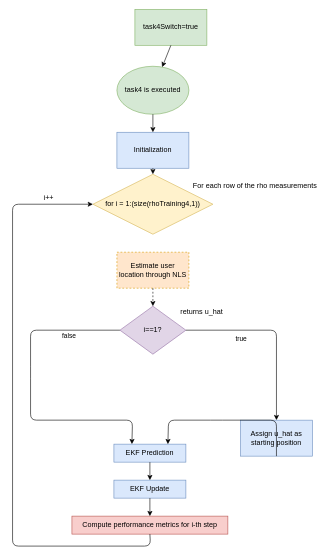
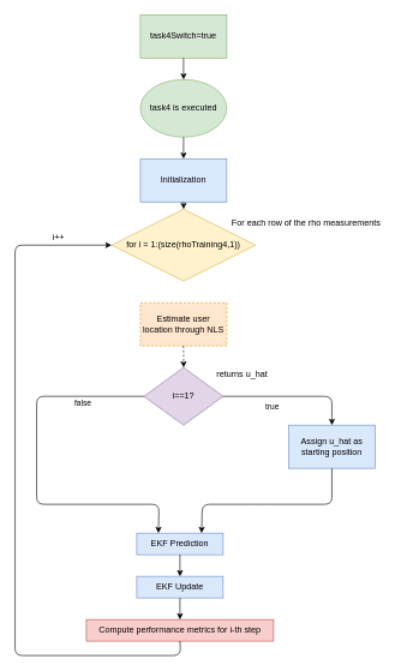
  <mxCell id="0" />
  <mxCell id="1" parent="0" />
  <mxCell id="2" value="Estimate user location through NLS" style="rounded=0;whiteSpace=wrap;html=1;fillColor=#ffe6cc;strokeColor=#d79b00;dashed=1;" vertex="1" parent="1"><mxGeometry x="194" y="420" width="120" height="60" as="geometry" /></mxCell>
  <mxCell id="3" value="for i = 1:(size(rhoTraining4,1))" style="rhombus;whiteSpace=wrap;html=1;fillColor=#fff2cc;strokeColor=#d6b656;" vertex="1" parent="1"><mxGeometry x="154" y="290" width="200" height="100" as="geometry" /></mxCell>
  <mxCell id="4" value="task4 is executed" style="ellipse;whiteSpace=wrap;html=1;fillColor=#d5e8d4;strokeColor=#82b366;" vertex="1" parent="1"><mxGeometry x="194" y="110" width="120" height="80" as="geometry" /></mxCell>
- <mxCell id="5" value="task4Switch=true" style="rounded=0;whiteSpace=wrap;html=1;fillColor=#d5e8d4;strokeColor=#82b366;" vertex="1" parent="1"><mxGeometry x="224" y="15" width="120" height="60" as="geometry" /></mxCell>
+ <mxCell id="5" value="task4Switch=true" style="rounded=0;whiteSpace=wrap;html=1;fillColor=#d5e8d4;strokeColor=#82b366;" vertex="1" parent="1"><mxGeometry x="194" y="20" width="120" height="60" as="geometry" /></mxCell>
  <mxCell id="6" value="" style="endArrow=classic;html=1;exitX=0.5;exitY=1;exitDx=0;exitDy=0;" edge="1" parent="1" source="5" target="4"><mxGeometry width="50" height="50" relative="1" as="geometry"><mxPoint x="290" y="250" as="sourcePoint" /><mxPoint x="340" y="200" as="targetPoint" /></mxGeometry></mxCell>
  <mxCell id="7" value="&amp;nbsp;" style="text;html=1;align=center;verticalAlign=middle;resizable=0;points=[];autosize=1;" vertex="1" parent="1"><mxGeometry x="280" y="390" width="20" height="20" as="geometry" /></mxCell>
  <mxCell id="8" value="For each row of the rho measurements" style="text;html=1;align=center;verticalAlign=middle;resizable=0;points=[];autosize=1;" vertex="1" parent="1"><mxGeometry x="314" y="300" width="220" height="20" as="geometry" /></mxCell>
  <mxCell id="9" value="" style="endArrow=classic;html=1;exitX=0.5;exitY=1;exitDx=0;exitDy=0;entryX=0.5;entryY=0;entryDx=0;entryDy=0;" edge="1" parent="1" source="4" target="25"><mxGeometry width="50" height="50" relative="1" as="geometry"><mxPoint x="290" y="450" as="sourcePoint" /><mxPoint x="340" y="400" as="targetPoint" /></mxGeometry></mxCell>
  <mxCell id="10" value="" style="endArrow=classic;html=1;exitX=0.5;exitY=1;exitDx=0;exitDy=0;entryX=0.5;entryY=0;entryDx=0;entryDy=0;dashed=1;" edge="1" parent="1" source="2" target="12"><mxGeometry width="50" height="50" relative="1" as="geometry"><mxPoint x="290" y="640" as="sourcePoint" /><mxPoint x="254" y="610" as="targetPoint" /></mxGeometry></mxCell>
  <mxCell id="11" value="returns u_hat" style="text;html=1;align=center;verticalAlign=middle;resizable=0;points=[];autosize=1;" vertex="1" parent="1"><mxGeometry x="290" y="510" width="90" height="20" as="geometry" /></mxCell>
  <mxCell id="12" value="i==1?" style="rhombus;whiteSpace=wrap;html=1;fillColor=#e1d5e7;strokeColor=#9673a6;" vertex="1" parent="1"><mxGeometry x="199" y="510" width="110" height="80" as="geometry" /></mxCell>
  <mxCell id="13" value="" style="endArrow=classic;html=1;exitX=1;exitY=0.5;exitDx=0;exitDy=0;entryX=0.5;entryY=0;entryDx=0;entryDy=0;" edge="1" parent="1" source="12" target="15"><mxGeometry width="50" height="50" relative="1" as="geometry"><mxPoint x="290" y="750" as="sourcePoint" /><mxPoint x="460" y="690" as="targetPoint" /><Array as="points"><mxPoint x="460" y="550" /></Array></mxGeometry></mxCell>
  <mxCell id="14" value="true" style="edgeLabel;html=1;align=center;verticalAlign=middle;resizable=0;points=[];" vertex="1" connectable="0" parent="13"><mxGeometry x="-0.564" y="-2" relative="1" as="geometry"><mxPoint x="25.2" y="11.51" as="offset" /></mxGeometry></mxCell>
- <mxCell id="15" value="Assign u_hat as starting position" style="rounded=0;whiteSpace=wrap;html=1;fillColor=#dae8fc;strokeColor=#6c8ebf;" vertex="1" parent="1"><mxGeometry x="400" y="700" width="120" height="60" as="geometry" /></mxCell>
+ <mxCell id="15" value="Assign u_hat as starting position" style="rounded=0;whiteSpace=wrap;html=1;fillColor=#dae8fc;strokeColor=#6c8ebf;" vertex="1" parent="1"><mxGeometry x="400" y="590" width="120" height="60" as="geometry" /></mxCell>
  <mxCell id="16" value="" style="endArrow=classic;html=1;exitX=0;exitY=0.5;exitDx=0;exitDy=0;entryX=0.25;entryY=0;entryDx=0;entryDy=0;" edge="1" parent="1" source="12" target="18"><mxGeometry width="50" height="50" relative="1" as="geometry"><mxPoint x="180" y="580" as="sourcePoint" /><mxPoint x="50" y="670" as="targetPoint" /><Array as="points"><mxPoint x="50" y="550" /><mxPoint x="50" y="620" /><mxPoint x="50" y="700" /><mxPoint x="220" y="700" /></Array></mxGeometry></mxCell>
  <mxCell id="17" value="false" style="edgeLabel;html=1;align=center;verticalAlign=middle;resizable=0;points=[];" vertex="1" connectable="0" parent="16"><mxGeometry x="-0.564" y="-2" relative="1" as="geometry"><mxPoint x="25.2" y="11.51" as="offset" /></mxGeometry></mxCell>
  <mxCell id="18" value="EKF Prediction" style="rounded=0;whiteSpace=wrap;html=1;fillColor=#dae8fc;strokeColor=#6c8ebf;" vertex="1" parent="1"><mxGeometry x="189" y="740" width="120" height="30" as="geometry" /></mxCell>
  <mxCell id="19" value="EKF Update" style="rounded=0;whiteSpace=wrap;html=1;fillColor=#dae8fc;strokeColor=#6c8ebf;" vertex="1" parent="1"><mxGeometry x="189" y="800" width="120" height="30" as="geometry" /></mxCell>
  <mxCell id="20" value="" style="endArrow=classic;html=1;entryX=0.75;entryY=0;entryDx=0;entryDy=0;exitX=0.5;exitY=1;exitDx=0;exitDy=0;" edge="1" parent="1" source="15" target="18"><mxGeometry width="50" height="50" relative="1" as="geometry"><mxPoint x="290" y="790" as="sourcePoint" /><mxPoint x="340" y="740" as="targetPoint" /><Array as="points"><mxPoint x="460" y="700" /><mxPoint x="360" y="700" /><mxPoint x="280" y="700" /></Array></mxGeometry></mxCell>
  <mxCell id="21" value="" style="endArrow=classic;html=1;exitX=0.5;exitY=1;exitDx=0;exitDy=0;entryX=0.5;entryY=0;entryDx=0;entryDy=0;" edge="1" parent="1" source="18" target="19"><mxGeometry width="50" height="50" relative="1" as="geometry"><mxPoint x="290" y="890" as="sourcePoint" /><mxPoint x="340" y="840" as="targetPoint" /></mxGeometry></mxCell>
  <mxCell id="22" value="Compute performance metrics for i-th step" style="rounded=0;whiteSpace=wrap;html=1;fillColor=#f8cecc;strokeColor=#b85450;" vertex="1" parent="1"><mxGeometry x="119" y="860" width="260" height="30" as="geometry" /></mxCell>
  <mxCell id="23" value="" style="endArrow=classic;html=1;exitX=0.5;exitY=1;exitDx=0;exitDy=0;entryX=0.5;entryY=0;entryDx=0;entryDy=0;" edge="1" parent="1" source="19" target="22"><mxGeometry width="50" height="50" relative="1" as="geometry"><mxPoint x="290" y="1070" as="sourcePoint" /><mxPoint x="340" y="1020" as="targetPoint" /></mxGeometry></mxCell>
  <mxCell id="24" value="" style="endArrow=classic;html=1;exitX=0.5;exitY=1;exitDx=0;exitDy=0;entryX=0;entryY=0.5;entryDx=0;entryDy=0;" edge="1" parent="1" source="22" target="3"><mxGeometry width="50" height="50" relative="1" as="geometry"><mxPoint x="290" y="970" as="sourcePoint" /><mxPoint x="340" y="920" as="targetPoint" /><Array as="points"><mxPoint x="250" y="910" /><mxPoint x="20" y="910" /><mxPoint x="20" y="340" /></Array></mxGeometry></mxCell>
  <mxCell id="25" value="Initialization" style="rounded=0;whiteSpace=wrap;html=1;fillColor=#dae8fc;strokeColor=#6c8ebf;" vertex="1" parent="1"><mxGeometry x="194" y="220" width="120" height="60" as="geometry" /></mxCell>
  <mxCell id="26" value="" style="endArrow=classic;html=1;exitX=0.5;exitY=1;exitDx=0;exitDy=0;entryX=0.5;entryY=0;entryDx=0;entryDy=0;" edge="1" parent="1" source="25" target="3"><mxGeometry width="50" height="50" relative="1" as="geometry"><mxPoint x="130" y="260" as="sourcePoint" /><mxPoint x="180" y="210" as="targetPoint" /></mxGeometry></mxCell>
  <mxCell id="27" value="i++" style="text;html=1;align=center;verticalAlign=middle;resizable=0;points=[];autosize=1;" vertex="1" parent="1"><mxGeometry x="65" y="320" width="30" height="20" as="geometry" /></mxCell>
